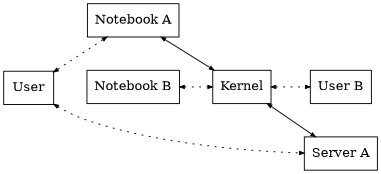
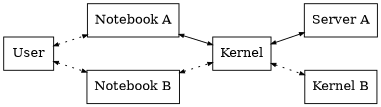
  digraph {
    border=0
    nodesep=0.5
    rankdir=LR
    node [shape=box]
    edge [arrowsize=0.5 dir=both style=dotted]
    User
    "Notebook A"
    "Notebook B"
    n4 [label=Kernel]
    n5 [label="Server A"]
-   "Kernel B" [label="User B"]
+   "Kernel B"
    User -> "Notebook A"
-   User -> n5
+   User -> "Notebook B"
    "Notebook A" -> n4 [style=""]
    "Notebook B" -> n4
    n4 -> n5 [style=""]
    n4 -> "Kernel B"
  }
